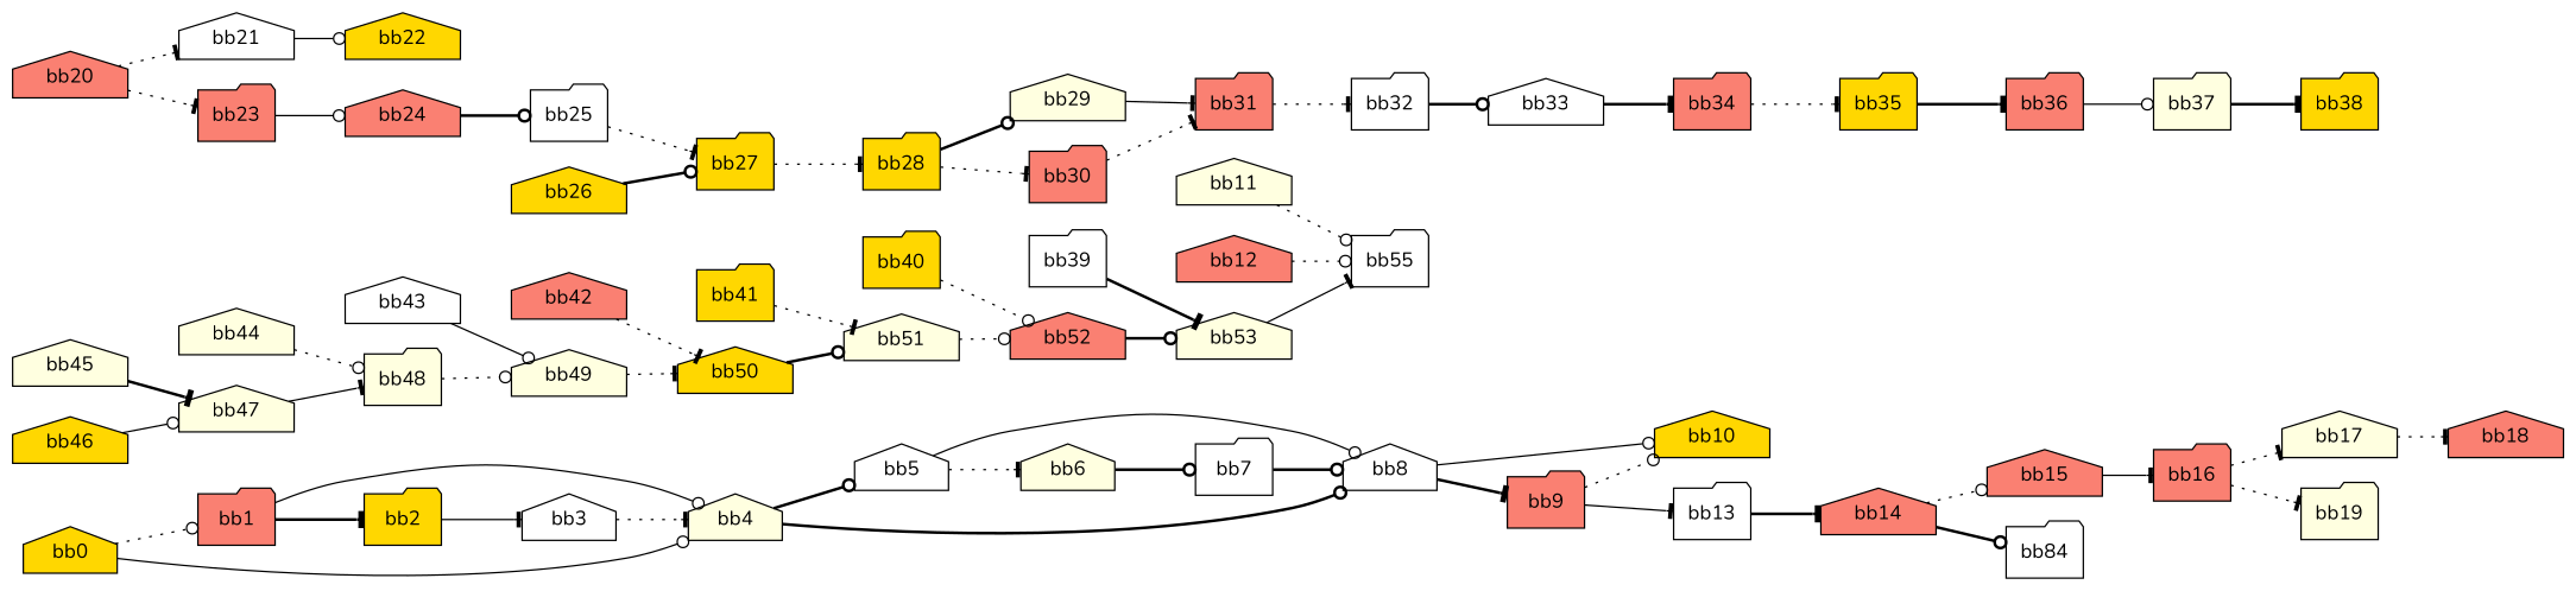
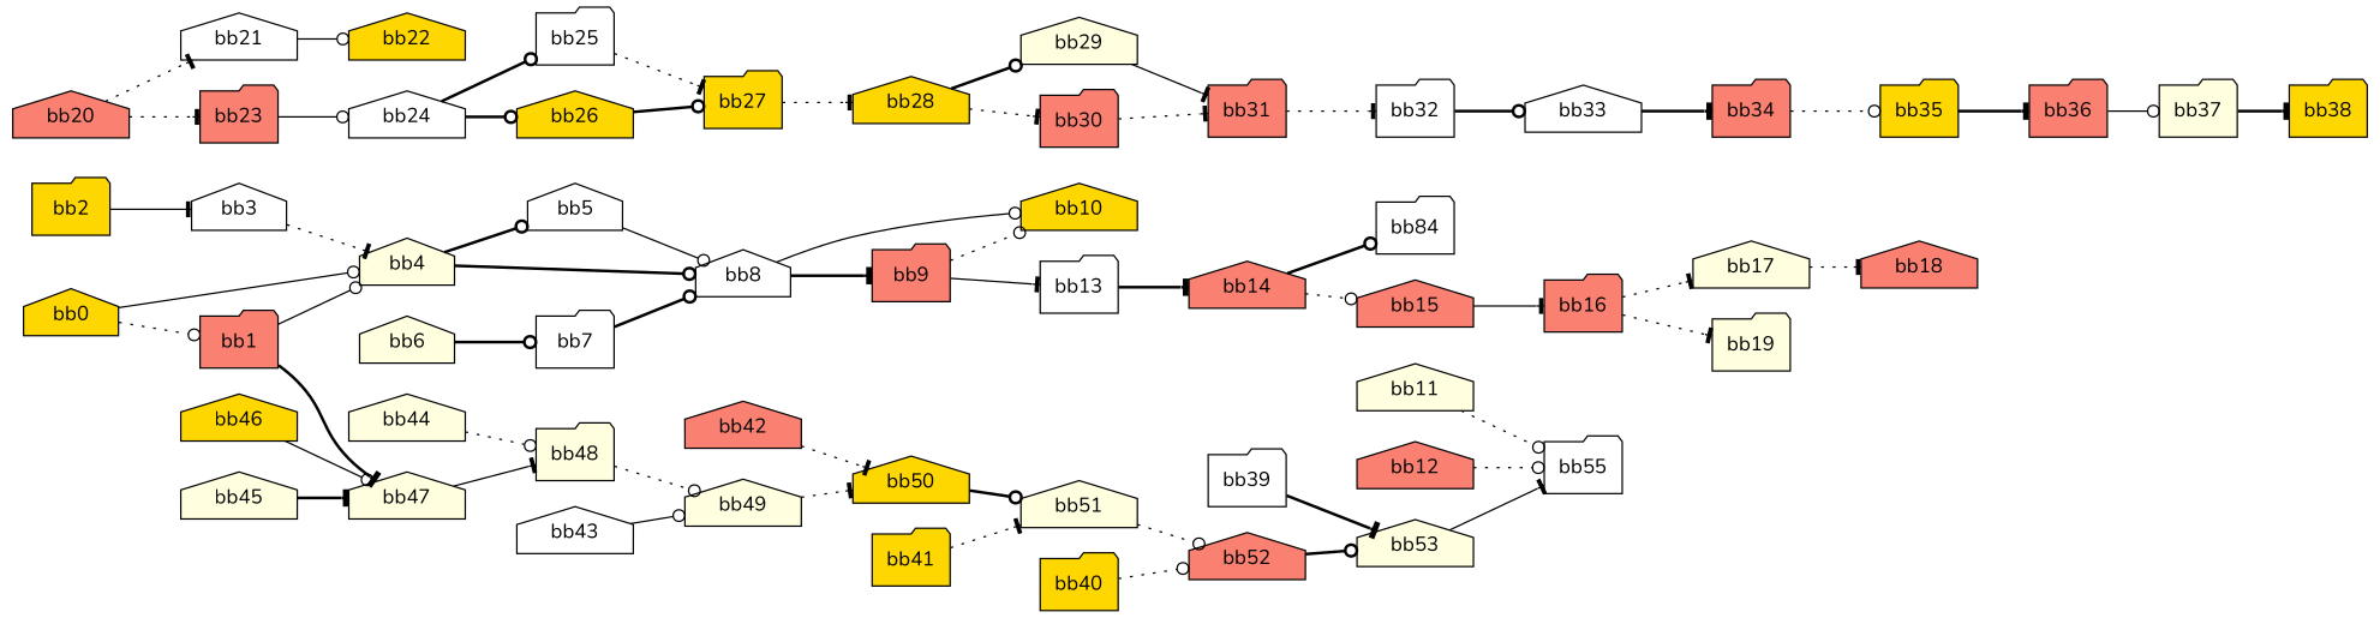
  digraph {
    fontname=Nunito
    rankdir=LR
    node [fillcolor=salmon fontname=Nunito shape=house style=filled]
    edge [arrowhead=odot fontname=Nunito style=dotted]
    n1 [fillcolor=gold label=bb0]
    n2 [label=bb1 shape=folder]
    n3 [fillcolor=lightyellow label=bb4]
    n4 [fillcolor=gold label=bb2 shape=folder]
    n5 [fillcolor=white label=bb5]
    n6 [fillcolor=white label=bb8]
    n7 [fillcolor=white label=bb3]
    n8 [fillcolor=lightyellow label=bb6]
    n9 [label=bb9 shape=folder]
    n10 [fillcolor=gold label=bb10]
    n11 [fillcolor=white label=bb7 shape=folder]
    n12 [fillcolor=white label=bb13 shape=folder]
    n13 [label=bb14]
    n14 [fillcolor=lightyellow label=bb11]
    n15 [fillcolor=white label=bb55 shape=folder]
    n16 [label=bb12]
    n17 [label=bb15]
    n18 [fillcolor=white label=bb84 shape=folder]
    n19 [label=bb16 shape=folder]
    n20 [fillcolor=lightyellow label=bb17]
    n21 [fillcolor=lightyellow label=bb19 shape=folder]
    n22 [label=bb18]
    n23 [label=bb20]
    n24 [fillcolor=white label=bb21]
    n25 [label=bb23 shape=folder]
    n26 [fillcolor=gold label=bb22]
-   n27 [label=bb24]
+   n27 [fillcolor=white label=bb24]
    n28 [fillcolor=white label=bb25 shape=folder]
    n29 [fillcolor=gold label=bb26]
    n30 [fillcolor=gold label=bb27 shape=folder]
-   n31 [fillcolor=gold label=bb28 shape=folder]
+   n31 [fillcolor=gold label=bb28]
    n32 [fillcolor=lightyellow label=bb29]
    n33 [label=bb30 shape=folder]
    n34 [label=bb31 shape=folder]
    n35 [fillcolor=white label=bb32 shape=folder]
    n36 [fillcolor=white label=bb33]
    n37 [label=bb34 shape=folder]
    n38 [fillcolor=gold label=bb35 shape=folder]
    n39 [label=bb36 shape=folder]
    n40 [fillcolor=lightyellow label=bb37 shape=folder]
    n41 [fillcolor=gold label=bb38 shape=folder]
    n42 [fillcolor=white label=bb39 shape=folder]
    n43 [fillcolor=lightyellow label=bb53]
    n44 [fillcolor=gold label=bb40 shape=folder]
    n45 [label=bb52]
    n46 [fillcolor=gold label=bb41 shape=folder]
    n47 [fillcolor=lightyellow label=bb51]
    n48 [label=bb42]
    n49 [fillcolor=gold label=bb50]
    n50 [fillcolor=white label=bb43]
    n51 [fillcolor=lightyellow label=bb49]
    n52 [fillcolor=lightyellow label=bb44]
    n53 [fillcolor=lightyellow label=bb48 shape=folder]
    n54 [fillcolor=lightyellow label=bb45]
    n55 [fillcolor=lightyellow label=bb47]
    n56 [fillcolor=gold label=bb46]
    n1 -> n2
    n1 -> n3 [style=solid]
    n2 -> n3 [style=solid]
-   n2 -> n4 [arrowhead=tee style=bold]
+   n2 -> n55 [arrowhead=tee style=bold]
    n3 -> n5 [style=bold]
    n3 -> n6 [style=bold]
    n4 -> n7 [arrowhead=tee style=solid]
    n5 -> n6 [style=solid]
-   n5 -> n8 [arrowhead=tee]
    n6 -> n9 [arrowhead=tee style=bold]
    n6 -> n10 [style=solid]
    n7 -> n3 [arrowhead=tee]
    n8 -> n11 [style=bold]
    n9 -> n10
    n9 -> n12 [arrowhead=tee style=solid]
    n11 -> n6 [style=bold]
    n12 -> n13 [arrowhead=tee style=bold]
    n13 -> n17
    n13 -> n18 [style=bold]
    n14 -> n15
    n16 -> n15
    n17 -> n19 [arrowhead=tee style=solid]
    n19 -> n20 [arrowhead=tee]
    n19 -> n21 [arrowhead=tee]
    n20 -> n22 [arrowhead=tee]
    n23 -> n24 [arrowhead=tee]
    n23 -> n25 [arrowhead=tee]
    n24 -> n26 [style=solid]
    n25 -> n27 [style=solid]
    n27 -> n28 [style=bold]
+   n27 -> n29 [style=bold]
    n28 -> n30 [arrowhead=tee]
    n29 -> n30 [style=bold]
    n30 -> n31 [arrowhead=tee]
    n31 -> n32 [style=bold]
    n31 -> n33 [arrowhead=tee]
    n32 -> n34 [arrowhead=tee style=solid]
    n33 -> n34 [arrowhead=tee]
    n34 -> n35 [arrowhead=tee]
    n35 -> n36 [style=bold]
    n36 -> n37 [arrowhead=tee style=bold]
-   n37 -> n38 [arrowhead=tee]
+   n37 -> n38
    n38 -> n39 [arrowhead=tee style=bold]
    n39 -> n40 [style=solid]
    n40 -> n41 [arrowhead=tee style=bold]
    n42 -> n43 [arrowhead=tee style=bold]
    n43 -> n15 [arrowhead=tee style=solid]
    n44 -> n45
    n45 -> n43 [style=bold]
    n46 -> n47 [arrowhead=tee]
    n47 -> n45
    n48 -> n49 [arrowhead=tee]
    n49 -> n47 [style=bold]
    n50 -> n51 [style=solid]
    n51 -> n49 [arrowhead=tee]
    n52 -> n53
    n53 -> n51
    n54 -> n55 [arrowhead=tee style=bold]
    n55 -> n53 [arrowhead=tee style=solid]
    n56 -> n55 [style=solid]
  }
